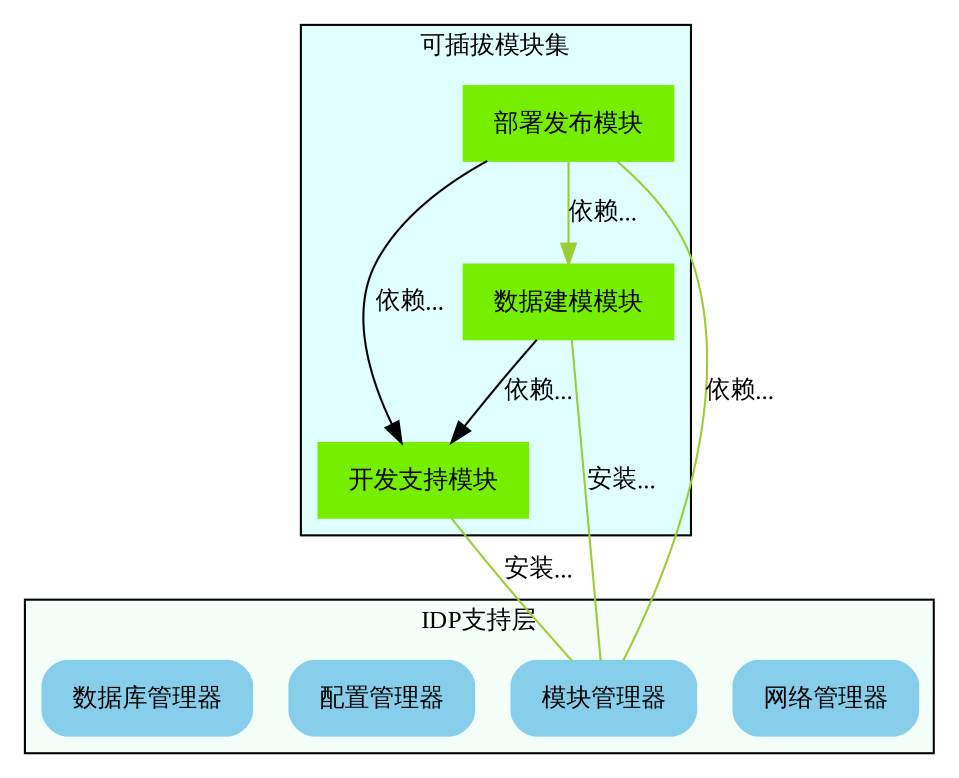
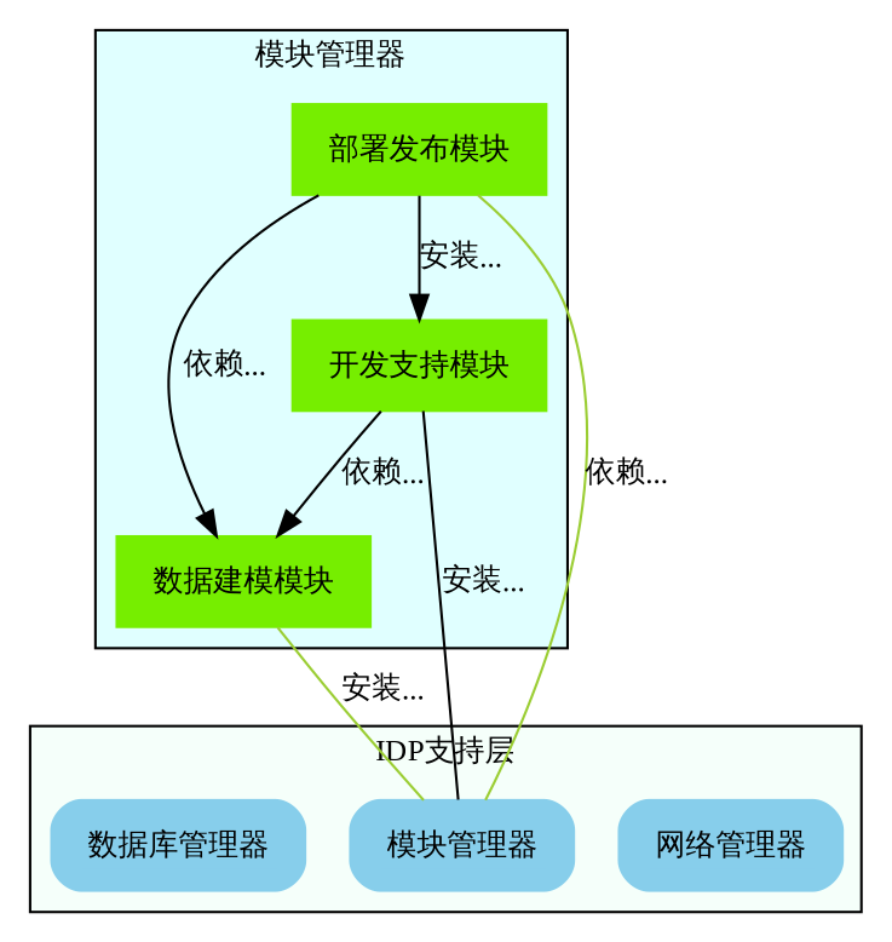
  digraph {
    fontname="Liberation Serif"
    fontsize=12
    rankdir=TB
    node [color=skyblue fontname="Liberation Serif" fontsize=12 shape=Mrecord style=filled]
    edge [fontname="Liberation Serif" fontsize=12]
    n1 [label=<<table><tr><td>网络管理器</td></tr></table>>]
    n2 [label=<<table><tr><td>模块管理器</td></tr></table>>]
-   n3 [label=<<table><tr><td>配置管理器</td></tr></table>>]
    n4 [label=<<table><tr><td>数据库管理器</td></tr></table>>]
    n5 [color=chartreuse2 label=<<table><tr><td>开发支持模块</td></tr></table>> shape=record]
    n6 [color=chartreuse2 label=<<table><tr><td>数据建模模块</td></tr></table>> shape=record]
    n7 [color=chartreuse2 label=<<table><tr><td>部署发布模块</td></tr></table>> shape=record]
    subgraph cluster_1 {
      bgcolor=mintcream
      label="IDP支持层"
      n1
      n2
-     n3
      n4
    }
    subgraph cluster_2 {
      bgcolor=lightcyan
-     label="可插拔模块集"
+     label="模块管理器"
      n5
      n6
      n7
    }
-   n5 -> n2 [arrowhead=none color=yellowgreen label="安装..."]
-   n6 -> n5 [label="依赖..."]
+   n5 -> n2 [arrowhead=none color=black label="安装..."]
+   n5 -> n6 [label="依赖..."]
    n6 -> n2 [arrowhead=none color=yellowgreen label="安装..."]
    n7 -> n2 [arrowhead=none color=yellowgreen label="依赖..."]
-   n7 -> n5 [label="依赖..."]
-   n7 -> n6 [label="依赖..." color=yellowgreen]
+   n7 -> n5 [label="安装..."]
+   n7 -> n6 [label="依赖..."]
  }
